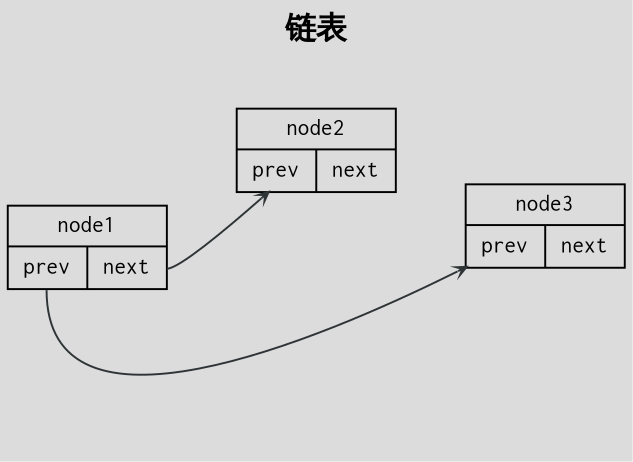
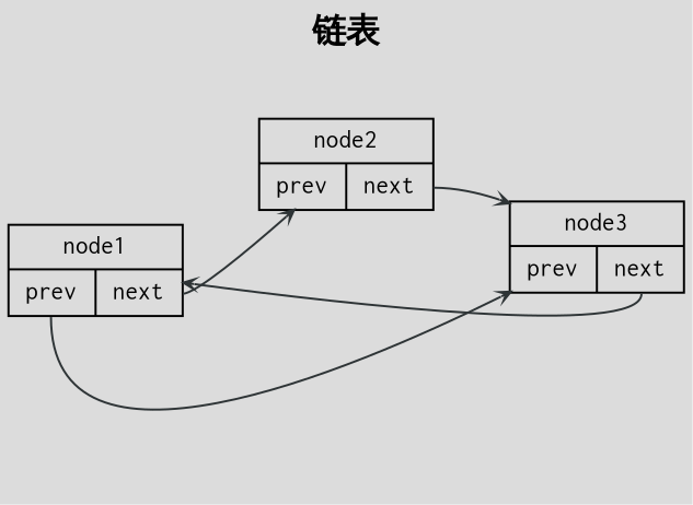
  digraph {
    bgcolor=Gainsboro
    fontsize=16
    label=< <B> 链表 </B> >
    labelloc=t
    rankdir=LR
    node [fontname=Courier fontsize=12 shape=record]
    edge [arrowhead=vee arrowsize=0.5 color="#2e3436" tailport=next]
    n1 [label="node1 | {<prev>prev|<next>next}"]
    n2 [label="node2 | {<prev>prev|<next>next}"]
    n3 [label="node3 | {<prev>prev|<next>next}"]
    n1 -> n2 [height=0]
    n1 -> n3 [height=0 tailport=prev]
+   n2 -> n3 [height=0]
+   n3 -> n1 [height=0]
  }
